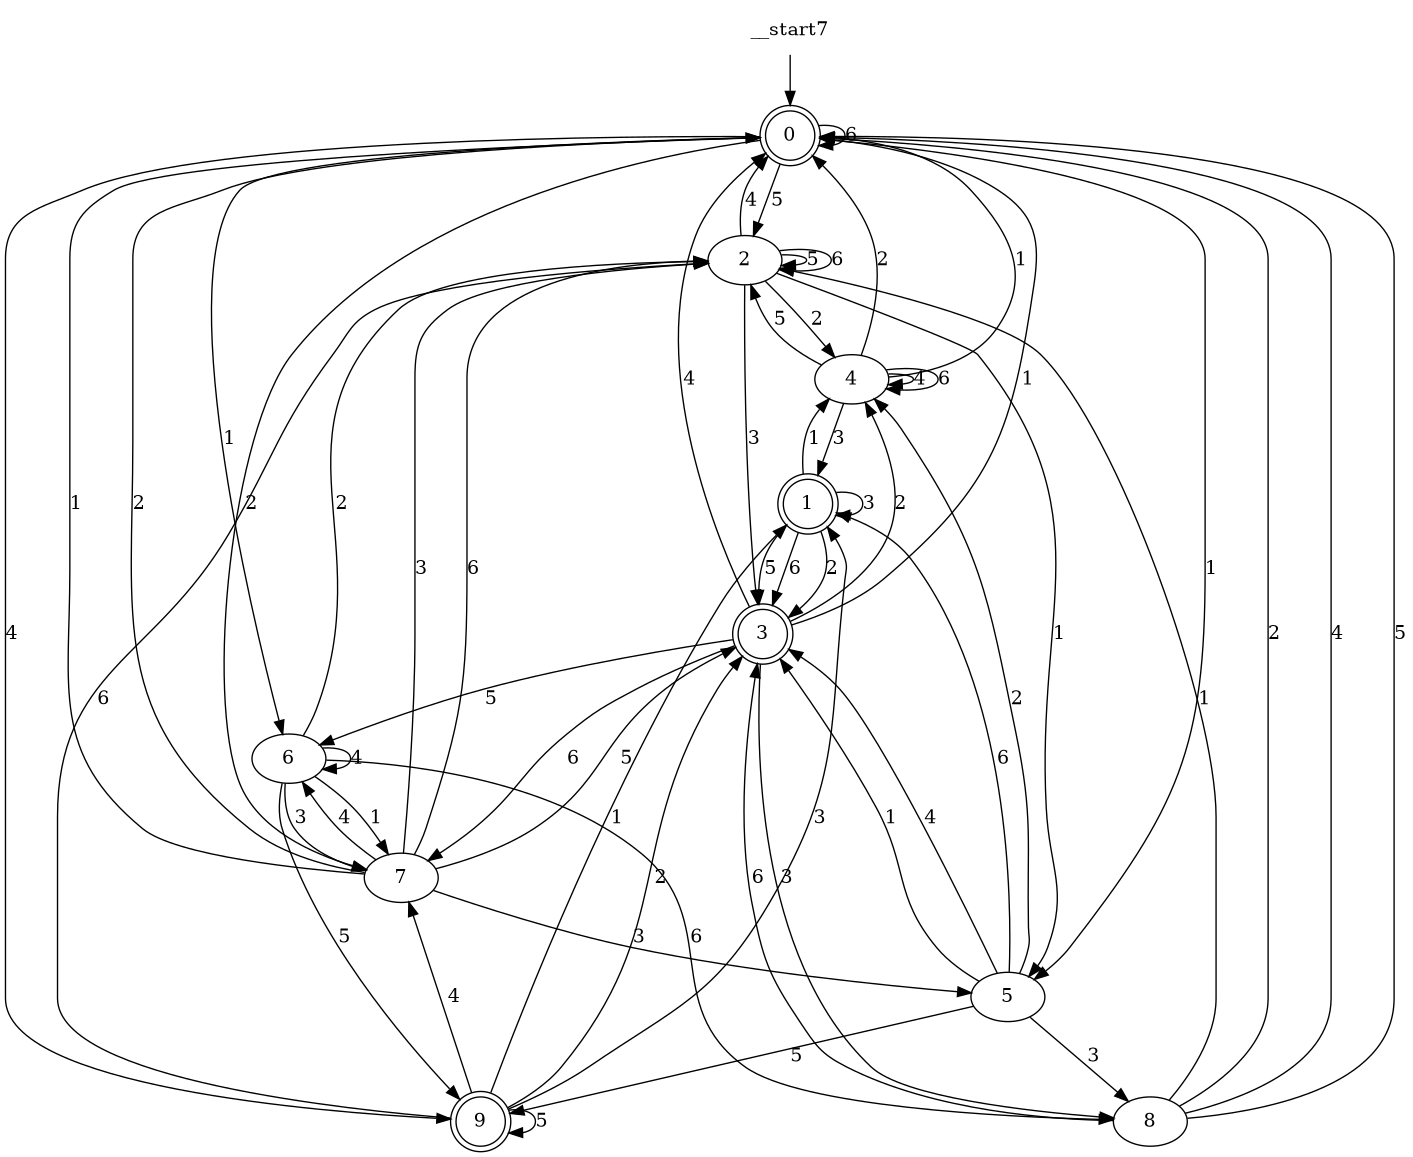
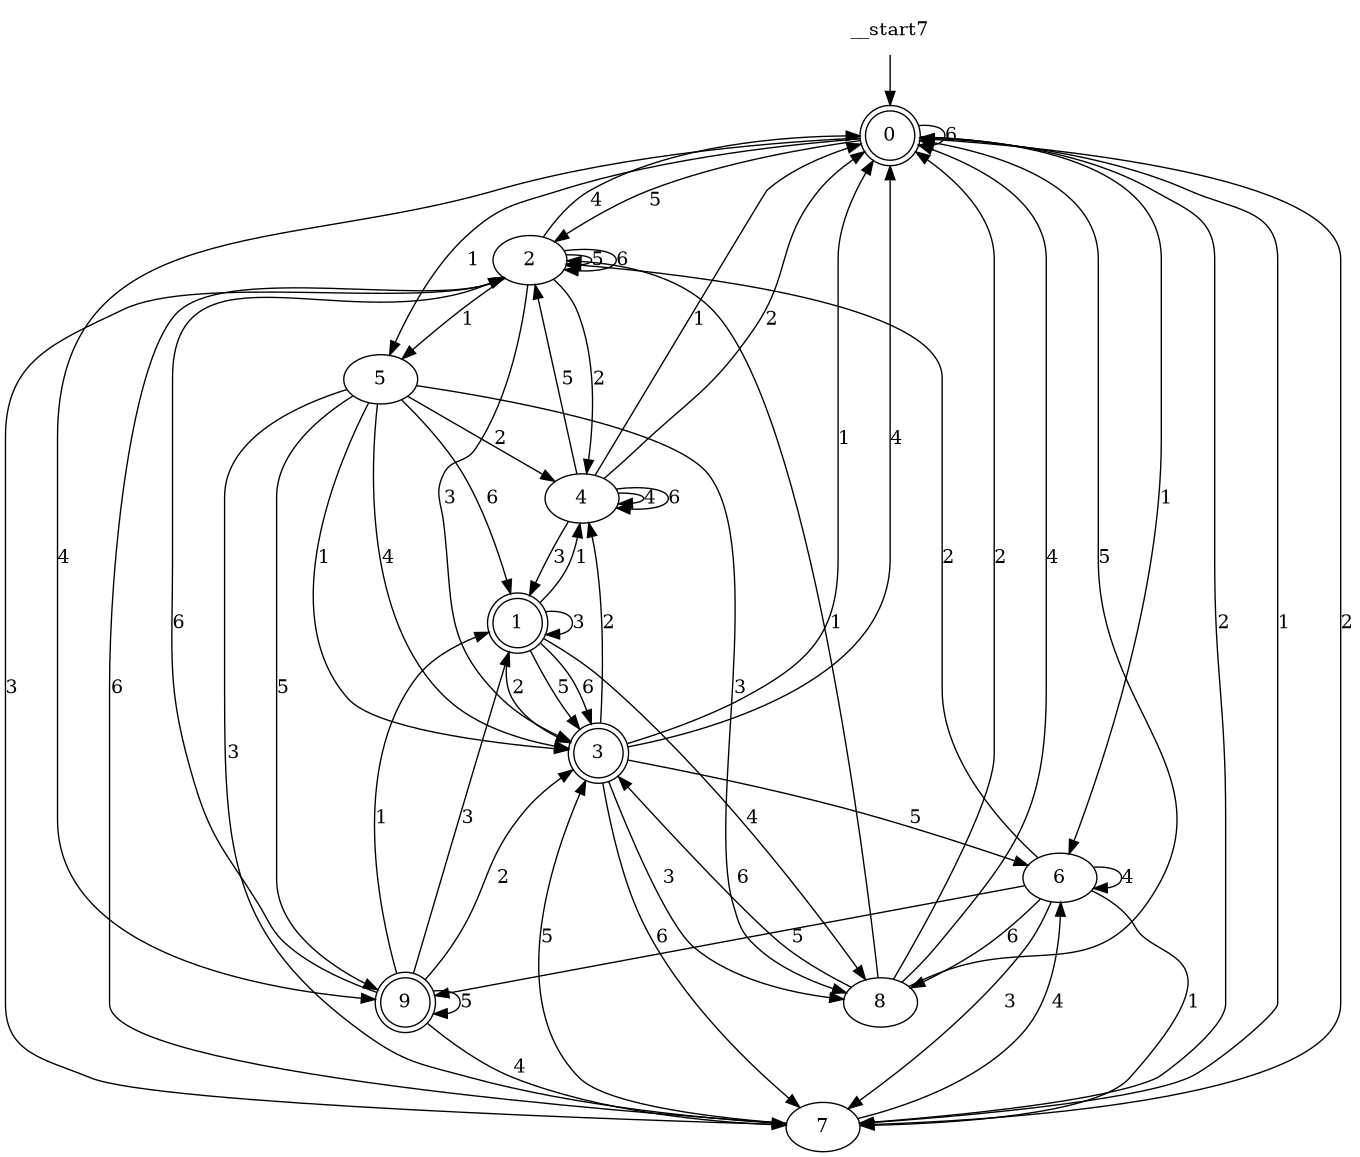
  digraph {
    n1 [label=0 shape=doublecircle]
    n2 [label=2]
    n3 [label=5]
    n4 [label=6]
    n5 [label=7]
    n6 [label=9 shape=doublecircle]
    n7 [label=3 shape=doublecircle]
    n8 [label=4]
    n9 [label=1 shape=doublecircle]
    n10 [label=8]
    n11 [label=__start7 shape=none]
    n1 -> n1 [label=6]
    n1 -> n2 [label=5]
    n1 -> n3 [label=1]
    n1 -> n4 [label=1]
    n1 -> n5 [label=2]
    n1 -> n6 [label=4]
    n2 -> n1 [label=4]
    n2 -> n2 [label=5]
    n2 -> n2 [label=6]
    n2 -> n3 [label=1]
    n2 -> n7 [label=3]
    n2 -> n8 [label=2]
-   n5 -> n3 [label=3]
+   n3 -> n5 [label=3]
    n3 -> n6 [label=5]
    n3 -> n7 [label=1]
    n3 -> n7 [label=4]
    n3 -> n8 [label=2]
    n3 -> n9 [label=6]
    n3 -> n10 [label=3]
    n4 -> n2 [label=2]
    n4 -> n4 [label=4]
    n4 -> n5 [label=1]
    n4 -> n5 [label=3]
    n4 -> n6 [label=5]
    n4 -> n10 [label=6]
    n5 -> n1 [label=1]
    n5 -> n1 [label=2]
    n5 -> n2 [label=3]
    n5 -> n2 [label=6]
    n5 -> n4 [label=4]
    n5 -> n7 [label=5]
    n6 -> n2 [label=6]
    n6 -> n5 [label=4]
    n6 -> n6 [label=5]
    n6 -> n7 [label=2]
    n6 -> n9 [label=1]
    n6 -> n9 [label=3]
    n7 -> n1 [label=1]
    n7 -> n1 [label=4]
    n7 -> n4 [label=5]
    n7 -> n5 [label=6]
    n7 -> n8 [label=2]
    n7 -> n10 [label=3]
    n8 -> n1 [label=1]
    n8 -> n1 [label=2]
    n8 -> n2 [label=5]
    n8 -> n8 [label=4]
    n8 -> n8 [label=6]
    n8 -> n9 [label=3]
    n9 -> n7 [label=2]
    n9 -> n7 [label=5]
    n9 -> n7 [label=6]
    n9 -> n8 [label=1]
    n9 -> n9 [label=3]
+   n9 -> n10 [label=4]
    n10 -> n1 [label=2]
    n10 -> n1 [label=4]
    n10 -> n1 [label=5]
    n10 -> n2 [label=1]
    n10 -> n7 [label=6]
    n11 -> n1
  }
